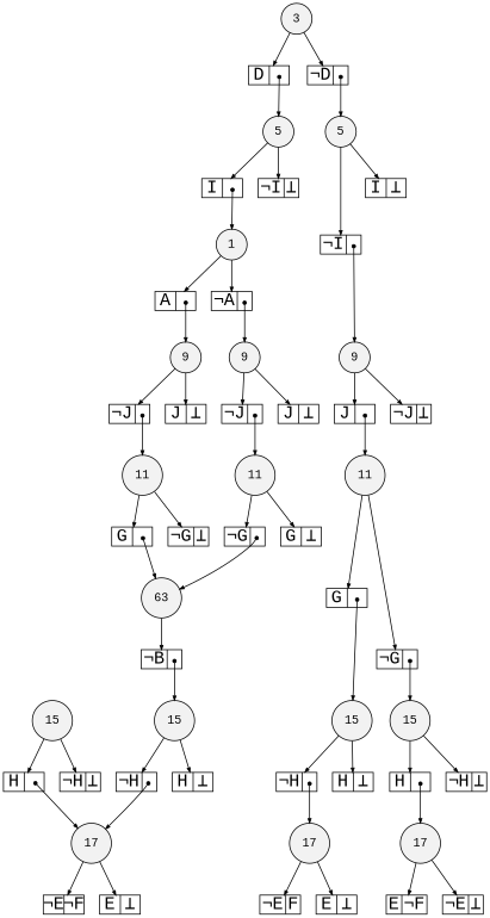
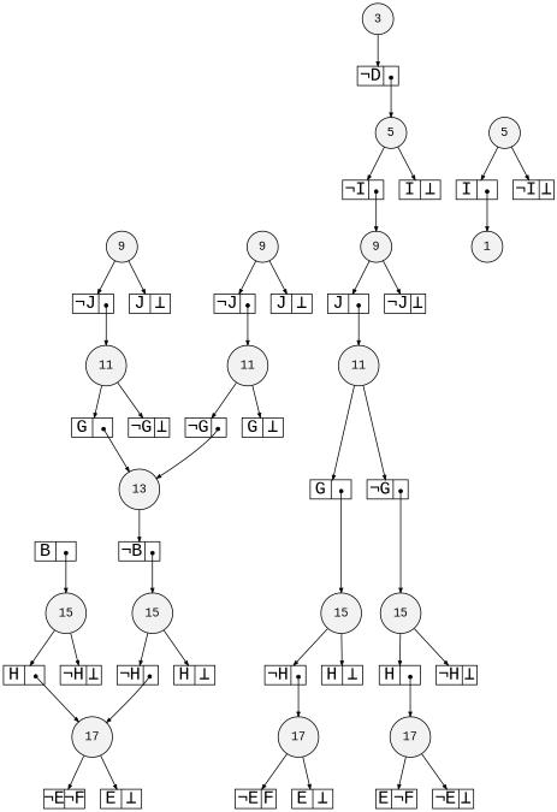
  digraph {
    fontname="Liberation Mono"
    node [fillcolor=white fontname="Liberation Mono" shape=record style=filled fixedsize=true fontsize=20]
    edge [arrowsize=.50 fontname="Liberation Mono"]
    n1 [fillcolor=gray95 height=.25 label=17 shape=circle width=.25 fixedsize="" fontsize=""]
    n2 [fillcolor=gray95 height=.25 label=17 shape=circle width=.25 fixedsize="" fontsize=""]
    n3 [fillcolor=gray95 height=.25 label=17 shape=circle width=.25 fixedsize="" fontsize=""]
    n4 [fillcolor=gray95 height=.25 label=15 shape=circle width=.25 fixedsize="" fontsize=""]
    n5 [fillcolor=gray95 height=.25 label=15 shape=circle width=.25 fixedsize="" fontsize=""]
    n6 [fillcolor=gray95 height=.25 label=15 shape=circle width=.25 fixedsize="" fontsize=""]
    n7 [fillcolor=gray95 height=.25 label=15 shape=circle width=.25 fixedsize="" fontsize=""]
-   n8 [fillcolor=gray95 height=.25 label=63 shape=circle width=.25 fixedsize="" fontsize=""]
+   n8 [fillcolor=gray95 height=.25 label=13 shape=circle width=.25 fixedsize="" fontsize=""]
    n9 [fillcolor=gray95 height=.25 label=11 shape=circle width=.25 fixedsize="" fontsize=""]
    n10 [fillcolor=gray95 height=.25 label=11 shape=circle width=.25 fixedsize="" fontsize=""]
    n11 [fillcolor=gray95 height=.25 label=11 shape=circle width=.25 fixedsize="" fontsize=""]
    n12 [fillcolor=gray95 height=.25 label=9 shape=circle width=.25 fixedsize="" fontsize=""]
    n13 [fillcolor=gray95 height=.25 label=9 shape=circle width=.25 fixedsize="" fontsize=""]
    n14 [fillcolor=gray95 height=.25 label=9 shape=circle width=.25 fixedsize="" fontsize=""]
    n15 [fillcolor=gray95 height=.25 label=1 shape=circle width=.25 fixedsize="" fontsize=""]
    n16 [fillcolor=gray95 height=.25 label=5 shape=circle width=.25 fixedsize="" fontsize=""]
    n17 [fillcolor=gray95 height=.25 label=5 shape=circle width=.25 fixedsize="" fontsize=""]
    n18 [fillcolor=gray95 height=.25 label=3 shape=circle width=.25 fixedsize="" fontsize=""]
    n19 [height=.30 label="<L>&not;E|<R>&not;F" width=.65]
    n20 [height=.30 label="<L>E|<R>&#8869;" width=.65]
    n21 [height=.30 label="<L>&not;E|<R>F" width=.65]
    n22 [height=.30 label="<L>E|<R>&#8869;" width=.65]
    n23 [height=.30 label="<L>E|<R>&not;F" width=.65]
    n24 [height=.30 label="<L>&not;E|<R>&#8869;" width=.65]
    n25 [height=.30 label="<L>H|<R>" width=.65]
    n26 [height=.30 label="<L>&not;H|<R>&#8869;" width=.65]
    n27 [height=.30 label="<L>&not;H|<R>" width=.65]
    n28 [height=.30 label="<L>H|<R>&#8869;" width=.65]
    n29 [height=.30 label="<L>&not;H|<R>" width=.65]
    n30 [height=.30 label="<L>H|<R>&#8869;" width=.65]
    n31 [height=.30 label="<L>H|<R>" width=.65]
    n32 [height=.30 label="<L>&not;H|<R>&#8869;" width=.65]
    n33 [height=.30 label="<L>&not;B|<R>" width=.65]
    n34 [height=.30 label="<L>G|<R>" width=.65]
    n35 [height=.30 label="<L>&not;G|<R>&#8869;" width=.65]
    n36 [height=.30 label="<L>&not;G|<R>" width=.65]
    n37 [height=.30 label="<L>G|<R>&#8869;" width=.65]
    n38 [height=.30 label="<L>G|<R>" width=.65]
    n39 [height=.30 label="<L>&not;G|<R>" width=.65]
    n40 [height=.30 label="<L>&not;J|<R>" width=.65]
    n41 [height=.30 label="<L>J|<R>&#8869;" width=.65]
    n42 [height=.30 label="<L>&not;J|<R>" width=.65]
    n43 [height=.30 label="<L>J|<R>&#8869;" width=.65]
    n44 [height=.30 label="<L>J|<R>" width=.65]
    n45 [height=.30 label="<L>&not;J|<R>&#8869;" width=.65]
-   n46 [height=.30 label="<L>A|<R>" width=.65]
-   n47 [height=.30 label="<L>&not;A|<R>" width=.65]
    n48 [height=.30 label="<L>I|<R>" width=.65]
    n49 [height=.30 label="<L>&not;I|<R>&#8869;" width=.65]
    n50 [height=.30 label="<L>&not;I|<R>" width=.65]
    n51 [height=.30 label="<L>I|<R>&#8869;" width=.65]
-   n52 [height=.30 label="<L>D|<R>" width=.65]
    n53 [height=.30 label="<L>&not;D|<R>" width=.65]
+   n54 [height=.30 label="<L>B|<R>" width=.65]
    subgraph sub_1 {
      rank=same
      n1
      n2
      n3
    }
    subgraph sub_2 {
      rank=same
      n4
      n5
      n6
      n7
    }
    subgraph sub_3 {
      rank=same
      n8
    }
    subgraph sub_4 {
      rank=same
      n9
      n10
      n11
    }
    subgraph sub_5 {
      rank=same
      n12
      n13
      n14
    }
    subgraph sub_6 {
      rank=same
      n15
    }
    subgraph sub_7 {
      rank=same
      n16
      n17
    }
    subgraph sub_8 {
      rank=same
      n18
    }
    n1 -> n19
    n1 -> n20
    n2 -> n21
    n2 -> n22
    n3 -> n23
    n3 -> n24
    n4 -> n25
    n4 -> n26
    n5 -> n27
    n5 -> n28
    n6 -> n29
    n6 -> n30
    n7 -> n31
    n7 -> n32
    n8 -> n33
    n9 -> n34
    n9 -> n35
    n10 -> n36
    n10 -> n37
    n11 -> n38
    n11 -> n39
    n12 -> n40
    n12 -> n41
    n13 -> n42
    n13 -> n43
    n14 -> n44
    n14 -> n45
-   n15 -> n46
-   n15 -> n47
    n16 -> n48
    n16 -> n49
    n17 -> n50
    n17 -> n51
-   n18 -> n52
    n18 -> n53
    n25 -> n1 [arrowtail=dot dir=both tailclip=false tailport="R:c"]
    n27 -> n1 [arrowtail=dot dir=both tailclip=false tailport="R:c"]
    n29 -> n2 [arrowtail=dot dir=both tailclip=false tailport="R:c"]
    n31 -> n3 [arrowtail=dot dir=both tailclip=false tailport="R:c"]
    n33 -> n5 [arrowtail=dot dir=both tailclip=false tailport="R:c"]
    n34 -> n8 [arrowtail=dot dir=both tailclip=false tailport="R:c"]
    n36 -> n8 [arrowtail=dot dir=both tailclip=false tailport="R:c"]
    n38 -> n6 [arrowtail=dot dir=both tailclip=false tailport="R:c"]
    n39 -> n7 [arrowtail=dot dir=both tailclip=false tailport="R:c"]
    n40 -> n9 [arrowtail=dot dir=both tailclip=false tailport="R:c"]
    n42 -> n10 [arrowtail=dot dir=both tailclip=false tailport="R:c"]
    n44 -> n11 [arrowtail=dot dir=both tailclip=false tailport="R:c"]
-   n46 -> n12 [arrowtail=dot dir=both tailclip=false tailport="R:c"]
-   n47 -> n13 [arrowtail=dot dir=both tailclip=false tailport="R:c"]
    n48 -> n15 [arrowtail=dot dir=both tailclip=false tailport="R:c"]
    n50 -> n14 [arrowtail=dot dir=both tailclip=false tailport="R:c"]
-   n52 -> n16 [arrowtail=dot dir=both tailclip=false tailport="R:c"]
    n53 -> n17 [arrowtail=dot dir=both tailclip=false tailport="R:c"]
+   n54 -> n4 [arrowtail=dot dir=both tailclip=false tailport="R:c"]
  }
